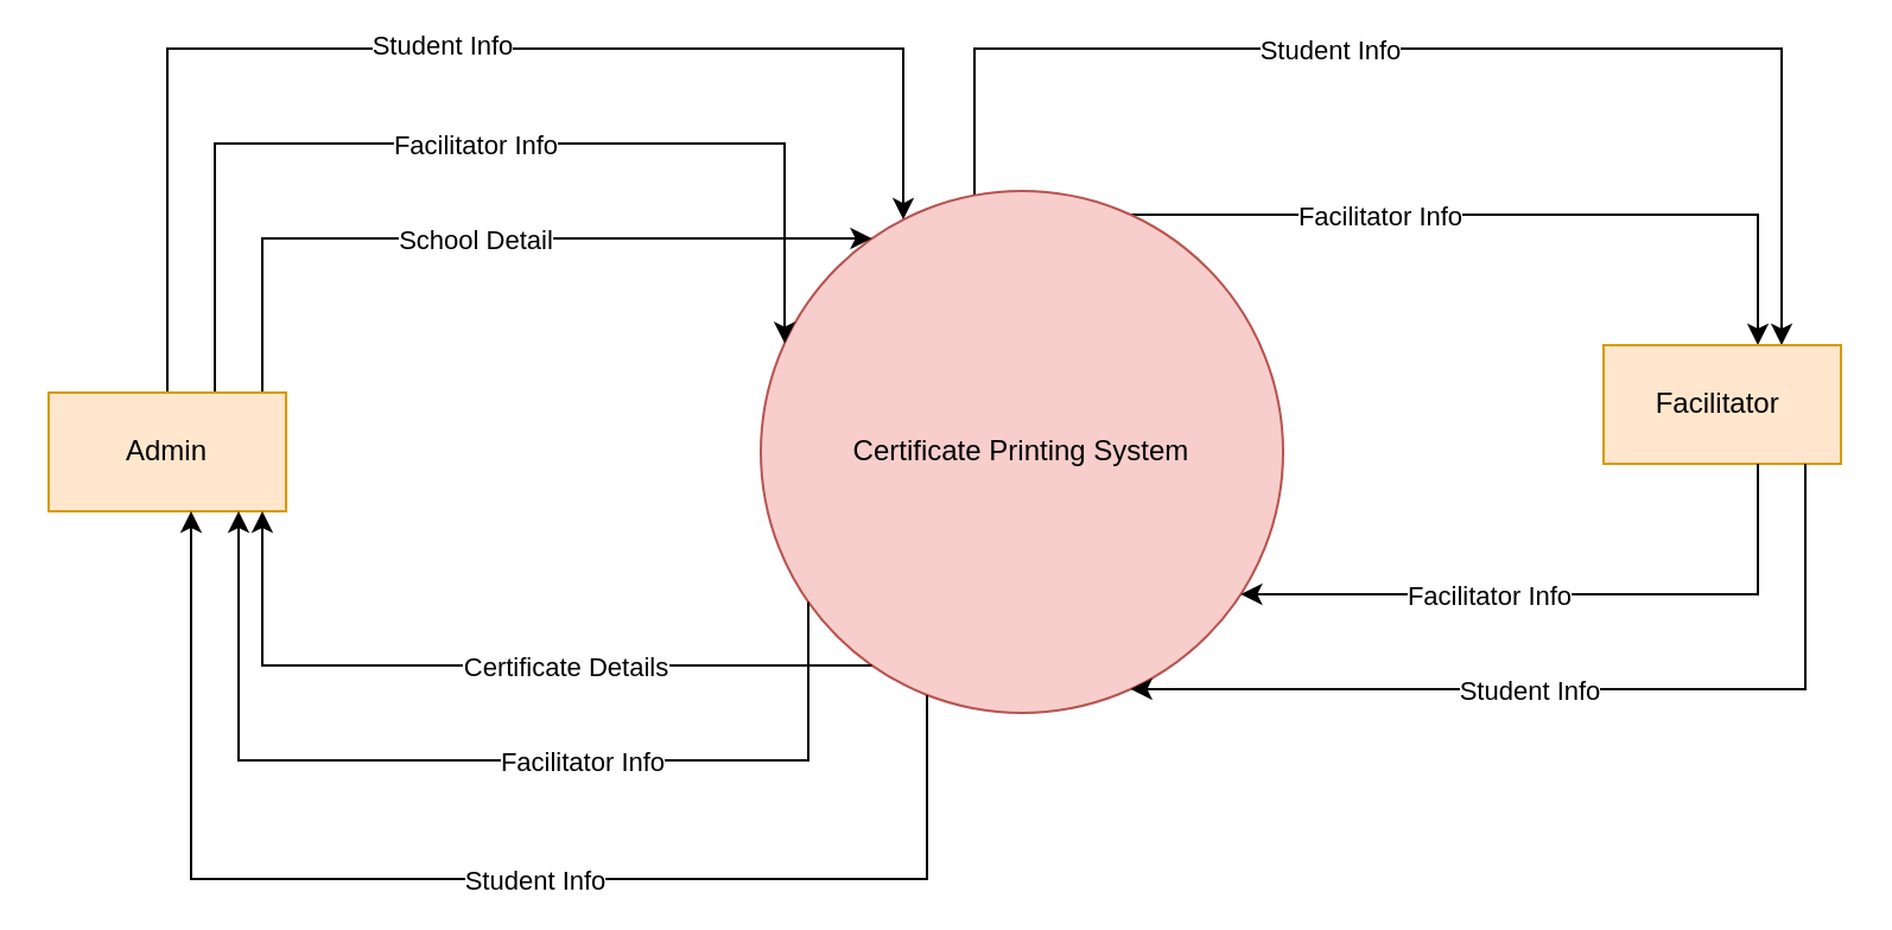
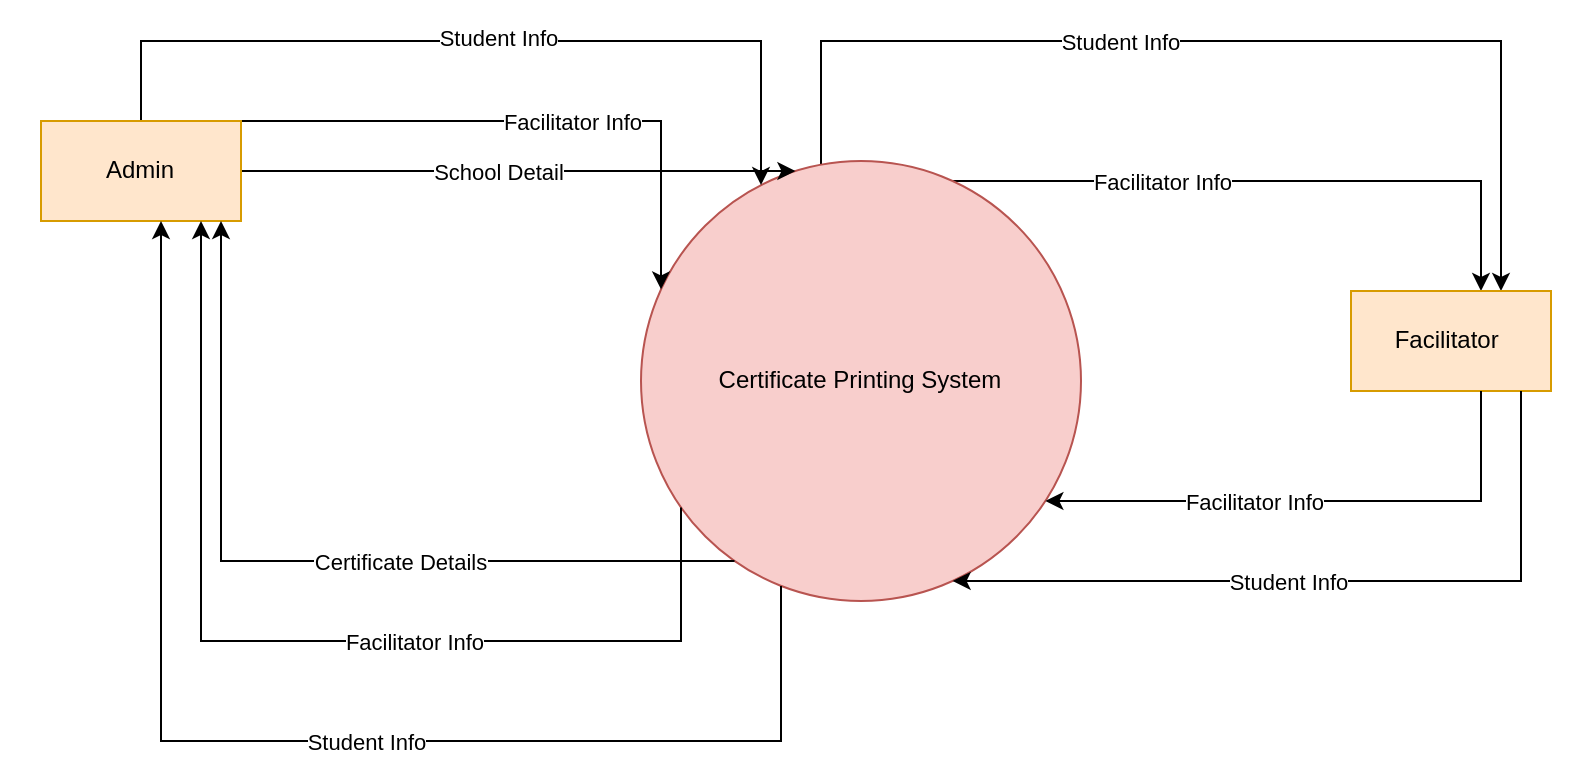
  <mxCell id="0" />
  <mxCell id="1" parent="0" />
  <mxCell id="2" style="edgeStyle=orthogonalEdgeStyle;rounded=0;orthogonalLoop=1;jettySize=auto;html=1;" edge="1" parent="1" source="6" target="14"><mxGeometry relative="1" as="geometry"><Array as="points"><mxPoint x="410" y="20" /><mxPoint x="750" y="20" /></Array></mxGeometry></mxCell>
  <mxCell id="3" value="Student Info" style="edgeLabel;html=1;align=center;verticalAlign=middle;resizable=0;points=[];" vertex="1" connectable="0" parent="2"><mxGeometry x="-0.198" relative="1" as="geometry"><mxPoint as="offset" /></mxGeometry></mxCell>
  <mxCell id="4" style="edgeStyle=orthogonalEdgeStyle;rounded=0;orthogonalLoop=1;jettySize=auto;html=1;" edge="1" parent="1" source="6" target="14"><mxGeometry relative="1" as="geometry"><Array as="points"><mxPoint x="740" y="90" /></Array></mxGeometry></mxCell>
  <mxCell id="5" value="Facilitator Info" style="edgeLabel;html=1;align=center;verticalAlign=middle;resizable=0;points=[];" vertex="1" connectable="0" parent="4"><mxGeometry x="-0.342" y="4" relative="1" as="geometry"><mxPoint y="4" as="offset" /></mxGeometry></mxCell>
  <mxCell id="6" value="Certificate Printing System" style="shape=ellipse;html=1;dashed=0;whiteSpace=wrap;aspect=fixed;perimeter=ellipsePerimeter;fillColor=#f8cecc;strokeColor=#b85450;" vertex="1" parent="1"><mxGeometry x="320" y="80" width="220" height="220" as="geometry" /></mxCell>
  <mxCell id="7" style="edgeStyle=orthogonalEdgeStyle;rounded=0;orthogonalLoop=1;jettySize=auto;html=1;" edge="1" parent="1" source="13" target="6"><mxGeometry relative="1" as="geometry"><Array as="points"><mxPoint x="70" y="20" /><mxPoint x="380" y="20" /></Array></mxGeometry></mxCell>
  <mxCell id="8" value="Student Info" style="edgeLabel;html=1;align=center;verticalAlign=middle;resizable=0;points=[];" vertex="1" connectable="0" parent="7"><mxGeometry x="-0.187" y="2" relative="1" as="geometry"><mxPoint x="46" as="offset" /></mxGeometry></mxCell>
  <mxCell id="9" style="edgeStyle=orthogonalEdgeStyle;rounded=0;orthogonalLoop=1;jettySize=auto;html=1;" edge="1" parent="1" source="13" target="6"><mxGeometry relative="1" as="geometry"><Array as="points"><mxPoint x="90" y="60" /><mxPoint x="330" y="60" /></Array></mxGeometry></mxCell>
  <mxCell id="10" value="Facilitator Info" style="edgeLabel;html=1;align=center;verticalAlign=middle;resizable=0;points=[];" vertex="1" connectable="0" parent="9"><mxGeometry x="-0.267" relative="1" as="geometry"><mxPoint x="57" as="offset" /></mxGeometry></mxCell>
  <mxCell id="11" style="edgeStyle=orthogonalEdgeStyle;rounded=0;orthogonalLoop=1;jettySize=auto;html=1;" edge="1" parent="1" source="13" target="6"><mxGeometry relative="1" as="geometry"><mxPoint x="130" y="200" as="sourcePoint" /><mxPoint x="280" y="200" as="targetPoint" /><Array as="points"><mxPoint x="110" y="100" /></Array></mxGeometry></mxCell>
  <mxCell id="12" value="School Detail" style="edgeLabel;html=1;align=center;verticalAlign=middle;resizable=0;points=[];" vertex="1" connectable="0" parent="11"><mxGeometry x="0.147" y="-3" relative="1" as="geometry"><mxPoint x="-31" y="-3" as="offset" /></mxGeometry></mxCell>
- <mxCell id="13" value="Admin" style="html=1;dashed=0;whiteSpace=wrap;fillColor=#ffe6cc;strokeColor=#d79b00;" vertex="1" parent="1"><mxGeometry x="20" y="165" width="100" height="50" as="geometry" /></mxCell>
+ <mxCell id="13" value="Admin" style="html=1;dashed=0;whiteSpace=wrap;fillColor=#ffe6cc;strokeColor=#d79b00;" vertex="1" parent="1"><mxGeometry x="20" y="60" width="100" height="50" as="geometry" /></mxCell>
  <mxCell id="14" value="Facilitator&amp;nbsp;" style="html=1;dashed=0;whiteSpace=wrap;fillColor=#ffe6cc;strokeColor=#d79b00;" vertex="1" parent="1"><mxGeometry x="675" y="145" width="100" height="50" as="geometry" /></mxCell>
  <mxCell id="15" style="edgeStyle=orthogonalEdgeStyle;rounded=0;orthogonalLoop=1;jettySize=auto;html=1;" edge="1" parent="1" source="6" target="13"><mxGeometry relative="1" as="geometry"><mxPoint x="390" y="90" as="sourcePoint" /><mxPoint x="80" y="175" as="targetPoint" /><Array as="points"><mxPoint x="390" y="370" /><mxPoint x="80" y="370" /></Array></mxGeometry></mxCell>
  <mxCell id="16" value="Student Info" style="edgeLabel;html=1;align=center;verticalAlign=middle;resizable=0;points=[];" vertex="1" connectable="0" parent="15"><mxGeometry x="-0.187" y="2" relative="1" as="geometry"><mxPoint x="-22" y="-2" as="offset" /></mxGeometry></mxCell>
  <mxCell id="17" style="edgeStyle=orthogonalEdgeStyle;rounded=0;orthogonalLoop=1;jettySize=auto;html=1;" edge="1" parent="1" source="6" target="13"><mxGeometry relative="1" as="geometry"><mxPoint x="340" y="102" as="sourcePoint" /><mxPoint x="100" y="175" as="targetPoint" /><Array as="points"><mxPoint x="340" y="320" /><mxPoint x="100" y="320" /></Array></mxGeometry></mxCell>
  <mxCell id="18" value="Facilitator Info" style="edgeLabel;html=1;align=center;verticalAlign=middle;resizable=0;points=[];" vertex="1" connectable="0" parent="17"><mxGeometry x="-0.267" relative="1" as="geometry"><mxPoint x="-11" as="offset" /></mxGeometry></mxCell>
  <mxCell id="19" style="edgeStyle=orthogonalEdgeStyle;rounded=0;orthogonalLoop=1;jettySize=auto;html=1;" edge="1" parent="1" source="6" target="13"><mxGeometry relative="1" as="geometry"><mxPoint x="350" y="302" as="sourcePoint" /><mxPoint x="110" y="225" as="targetPoint" /><Array as="points"><mxPoint x="110" y="280" /></Array></mxGeometry></mxCell>
  <mxCell id="20" value="Certificate Details" style="edgeLabel;html=1;align=center;verticalAlign=middle;resizable=0;points=[];" vertex="1" connectable="0" parent="19"><mxGeometry x="-0.267" relative="1" as="geometry"><mxPoint x="-11" as="offset" /></mxGeometry></mxCell>
  <mxCell id="21" style="edgeStyle=orthogonalEdgeStyle;rounded=0;orthogonalLoop=1;jettySize=auto;html=1;" edge="1" parent="1" source="14" target="6"><mxGeometry relative="1" as="geometry"><mxPoint x="760" y="160" as="sourcePoint" /><mxPoint x="420" y="94" as="targetPoint" /><Array as="points"><mxPoint x="760" y="290" /></Array></mxGeometry></mxCell>
  <mxCell id="22" value="Student Info" style="edgeLabel;html=1;align=center;verticalAlign=middle;resizable=0;points=[];" vertex="1" connectable="0" parent="21"><mxGeometry x="-0.198" relative="1" as="geometry"><mxPoint x="-60" as="offset" /></mxGeometry></mxCell>
  <mxCell id="23" style="edgeStyle=orthogonalEdgeStyle;rounded=0;orthogonalLoop=1;jettySize=auto;html=1;" edge="1" parent="1" source="14" target="6"><mxGeometry relative="1" as="geometry"><mxPoint x="770" y="210" as="sourcePoint" /><mxPoint x="436" y="300" as="targetPoint" /><Array as="points"><mxPoint x="740" y="250" /></Array></mxGeometry></mxCell>
  <mxCell id="24" value="Facilitator Info" style="edgeLabel;html=1;align=center;verticalAlign=middle;resizable=0;points=[];" vertex="1" connectable="0" parent="23"><mxGeometry x="-0.198" relative="1" as="geometry"><mxPoint x="-60" as="offset" /></mxGeometry></mxCell>
